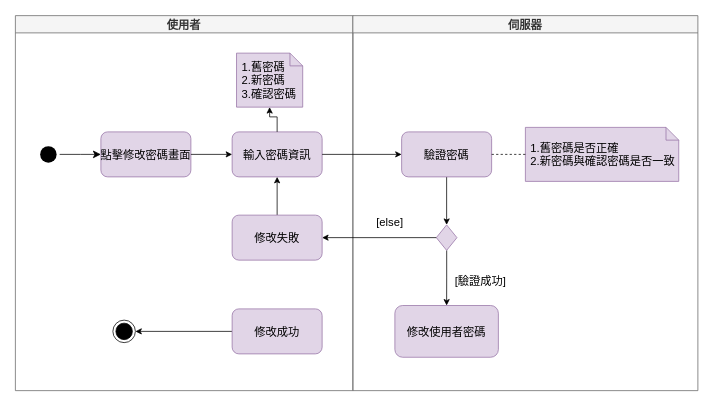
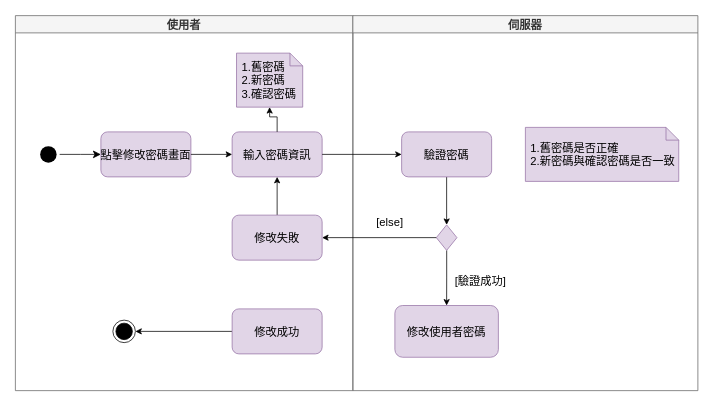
  <mxCell id="0" />
  <mxCell id="1" parent="0" />
  <mxCell id="2" value="使用者" style="swimlane;whiteSpace=wrap;fillColor=#f5f5f5;fontColor=#333333;strokeColor=#666666;fontSize=15;" vertex="1" parent="1"><mxGeometry x="20" y="20" width="450" height="500" as="geometry" /></mxCell>
  <mxCell id="3" value="" style="ellipse;shape=startState;fillColor=#000000;strokeColor=none;fontSize=15;" vertex="1" parent="2"><mxGeometry x="29" y="170" width="30" height="30" as="geometry" /></mxCell>
  <mxCell id="4" value="" style="edgeStyle=elbowEdgeStyle;elbow=horizontal;verticalAlign=bottom;endArrow=classic;endSize=8;strokeColor=#000000;endFill=1;rounded=0;entryX=0;entryY=0.5;entryDx=0;entryDy=0;fontSize=15;" edge="1" parent="2" source="3" target="5"><mxGeometry x="100" y="40" as="geometry"><mxPoint x="4.5" y="187" as="targetPoint" /></mxGeometry></mxCell>
  <mxCell id="5" value="&lt;span style=&quot;text-wrap-mode: nowrap;&quot;&gt;點擊修改密碼畫面&lt;/span&gt;" style="rounded=1;whiteSpace=wrap;html=1;fillColor=#e1d5e7;strokeColor=#9673a6;fontSize=15;" vertex="1" parent="2"><mxGeometry x="114" y="155" width="120" height="60" as="geometry" /></mxCell>
  <mxCell id="6" value="輸入密碼資訊" style="rounded=1;whiteSpace=wrap;html=1;fillColor=#e1d5e7;strokeColor=#9673a6;fontSize=15;" vertex="1" parent="2"><mxGeometry x="289" y="155" width="120" height="60" as="geometry" /></mxCell>
  <mxCell id="7" value="" style="endArrow=classic;strokeColor=#000000;endFill=1;rounded=0;exitX=1;exitY=0.5;exitDx=0;exitDy=0;entryX=0;entryY=0.5;entryDx=0;entryDy=0;fontSize=15;" edge="1" parent="2" source="5" target="6"><mxGeometry relative="1" as="geometry"><mxPoint x="114.5" y="187" as="sourcePoint" /><mxPoint x="168.667" y="252" as="targetPoint" /></mxGeometry></mxCell>
  <mxCell id="8" value="" style="ellipse;shape=endState;fillColor=#000000;strokeColor=#000000;fontSize=15;" vertex="1" parent="2"><mxGeometry x="130" y="406" width="30" height="30" as="geometry" /></mxCell>
  <mxCell id="9" style="edgeStyle=orthogonalEdgeStyle;rounded=0;orthogonalLoop=1;jettySize=auto;html=1;" edge="1" parent="2" source="10" target="6"><mxGeometry relative="1" as="geometry" /></mxCell>
  <mxCell id="10" value="&lt;span style=&quot;text-wrap-mode: nowrap;&quot;&gt;修改失敗&lt;/span&gt;" style="rounded=1;whiteSpace=wrap;html=1;fillColor=#e1d5e7;strokeColor=#9673a6;fontSize=15;" vertex="1" parent="2"><mxGeometry x="289" y="266" width="120" height="60" as="geometry" /></mxCell>
  <mxCell id="11" style="edgeStyle=orthogonalEdgeStyle;rounded=0;orthogonalLoop=1;jettySize=auto;html=1;entryX=1;entryY=0.5;entryDx=0;entryDy=0;exitX=0;exitY=0.5;exitDx=0;exitDy=0;" edge="1" parent="2" source="14" target="8"><mxGeometry relative="1" as="geometry"><mxPoint x="274" y="540" as="sourcePoint" /></mxGeometry></mxCell>
  <mxCell id="12" value="1.舊密碼&#10;2.新密碼&#10;3.確認密碼" style="shape=note;whiteSpace=wrap;size=17;align=left;fillColor=#e1d5e7;strokeColor=#9673a6;perimeterSpacing=0;spacingLeft=5;fontSize=15;" vertex="1" parent="2"><mxGeometry x="294.87" y="50" width="88.25" height="72" as="geometry" /></mxCell>
  <mxCell id="13" style="edgeStyle=orthogonalEdgeStyle;rounded=0;orthogonalLoop=1;jettySize=auto;html=1;entryX=0.5;entryY=1;entryDx=0;entryDy=0;entryPerimeter=0;" edge="1" parent="2" source="6" target="12"><mxGeometry relative="1" as="geometry" /></mxCell>
  <mxCell id="14" value="&lt;span style=&quot;text-wrap-mode: nowrap;&quot;&gt;修改成功&lt;/span&gt;" style="rounded=1;whiteSpace=wrap;html=1;fillColor=#e1d5e7;strokeColor=#9673a6;fontSize=15;" vertex="1" parent="2"><mxGeometry x="289" y="391" width="120" height="60" as="geometry" /></mxCell>
  <mxCell id="15" value="伺服器" style="swimlane;whiteSpace=wrap;fillColor=#f5f5f5;fontColor=#333333;strokeColor=#666666;fontSize=15;" vertex="1" parent="1"><mxGeometry x="470" y="20" width="460" height="500" as="geometry" /></mxCell>
  <mxCell id="16" value="1.舊密碼是否正確&#10;2.新密碼與確認密碼是否一致" style="shape=note;whiteSpace=wrap;size=17;align=left;fillColor=#e1d5e7;strokeColor=#9673a6;perimeterSpacing=0;spacingLeft=5;fontSize=15;" vertex="1" parent="15"><mxGeometry x="230" y="149" width="204.5" height="72" as="geometry" /></mxCell>
  <mxCell id="17" value="" style="endArrow=classic;strokeColor=#000000;endFill=1;rounded=0;entryX=0.5;entryY=0;entryDx=0;entryDy=0;exitX=0.5;exitY=1;exitDx=0;exitDy=0;fontSize=15;" edge="1" parent="15" source="18" target="21"><mxGeometry relative="1" as="geometry"><mxPoint x="124.545" y="142" as="sourcePoint" /><mxPoint x="80.955" y="325" as="targetPoint" /></mxGeometry></mxCell>
  <mxCell id="18" value="驗證密碼" style="rounded=1;whiteSpace=wrap;html=1;fillColor=#e1d5e7;strokeColor=#9673a6;fontSize=15;" vertex="1" parent="15"><mxGeometry x="65" y="155" width="120" height="60" as="geometry" /></mxCell>
- <mxCell id="19" value="" style="endArrow=none;strokeColor=#000000;endFill=0;rounded=0;dashed=1;exitX=1;exitY=0.5;exitDx=0;exitDy=0;fontColor=default;fontSize=15;" edge="1" parent="15" source="18" target="16"><mxGeometry relative="1" as="geometry"><mxPoint x="185.5" y="187" as="sourcePoint" /></mxGeometry></mxCell>
  <mxCell id="20" style="edgeStyle=orthogonalEdgeStyle;rounded=0;orthogonalLoop=1;jettySize=auto;html=1;entryX=0.5;entryY=0;entryDx=0;entryDy=0;" edge="1" parent="15" source="21" target="23"><mxGeometry relative="1" as="geometry" /></mxCell>
  <mxCell id="21" value="" style="rhombus;whiteSpace=wrap;html=1;fillColor=#e1d5e7;strokeColor=#9673a6;fontSize=15;" vertex="1" parent="15"><mxGeometry x="111.25" y="279" width="27.5" height="34" as="geometry" /></mxCell>
  <mxCell id="22" value="[驗證成功]" style="text;html=1;align=center;verticalAlign=middle;resizable=0;points=[];autosize=1;strokeColor=none;fillColor=none;fontSize=15;rotation=0;" vertex="1" parent="15"><mxGeometry x="125" y="338" width="90" height="30" as="geometry" /></mxCell>
  <mxCell id="23" value="修改使用者密碼" style="rounded=1;whiteSpace=wrap;html=1;fillColor=#e1d5e7;strokeColor=#9673a6;fontSize=15;" vertex="1" parent="15"><mxGeometry x="56" y="386.5" width="138" height="69" as="geometry" /></mxCell>
  <mxCell id="24" value="[else]" style="text;html=1;align=center;verticalAlign=middle;resizable=0;points=[];autosize=1;strokeColor=none;fillColor=none;fontSize=15;" vertex="1" parent="15"><mxGeometry x="19" y="260" width="60" height="30" as="geometry" /></mxCell>
  <mxCell id="25" style="edgeStyle=orthogonalEdgeStyle;rounded=0;orthogonalLoop=1;jettySize=auto;html=1;entryX=1;entryY=0.5;entryDx=0;entryDy=0;fontSize=15;" edge="1" parent="1" source="21" target="10"><mxGeometry relative="1" as="geometry" /></mxCell>
  <mxCell id="26" value="" style="endArrow=classic;strokeColor=#000000;endFill=1;rounded=0;exitX=1;exitY=0.5;exitDx=0;exitDy=0;entryX=0;entryY=0.5;entryDx=0;entryDy=0;fontSize=15;" edge="1" parent="1" source="6" target="18"><mxGeometry relative="1" as="geometry"><mxPoint x="415.5" y="276.375" as="sourcePoint" /><mxPoint x="320" y="207" as="targetPoint" /></mxGeometry></mxCell>
